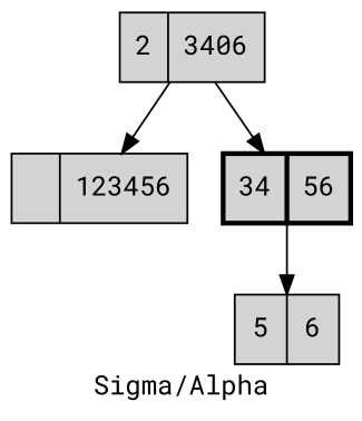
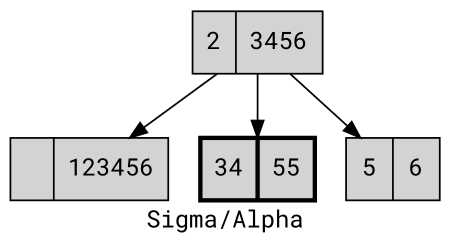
  digraph {
    fontname="Roboto Mono"
    label="Sigma/Alpha"
    node [fontname="Roboto Mono" shape=record style=filled]
    edge [fontname="Roboto Mono"]
    n1 [label="|123456"]
-   n2 [label="2|3406"]
-   n3 [label="34|56" penwidth=2.5]
+   n2 [label="2|3456"]
+   n3 [label="34|55" penwidth=2.5]
    n4 [label="5|6"]
    n2 -> n1
    n2 -> n3
-   n3 -> n4
+   n2 -> n4
  }
